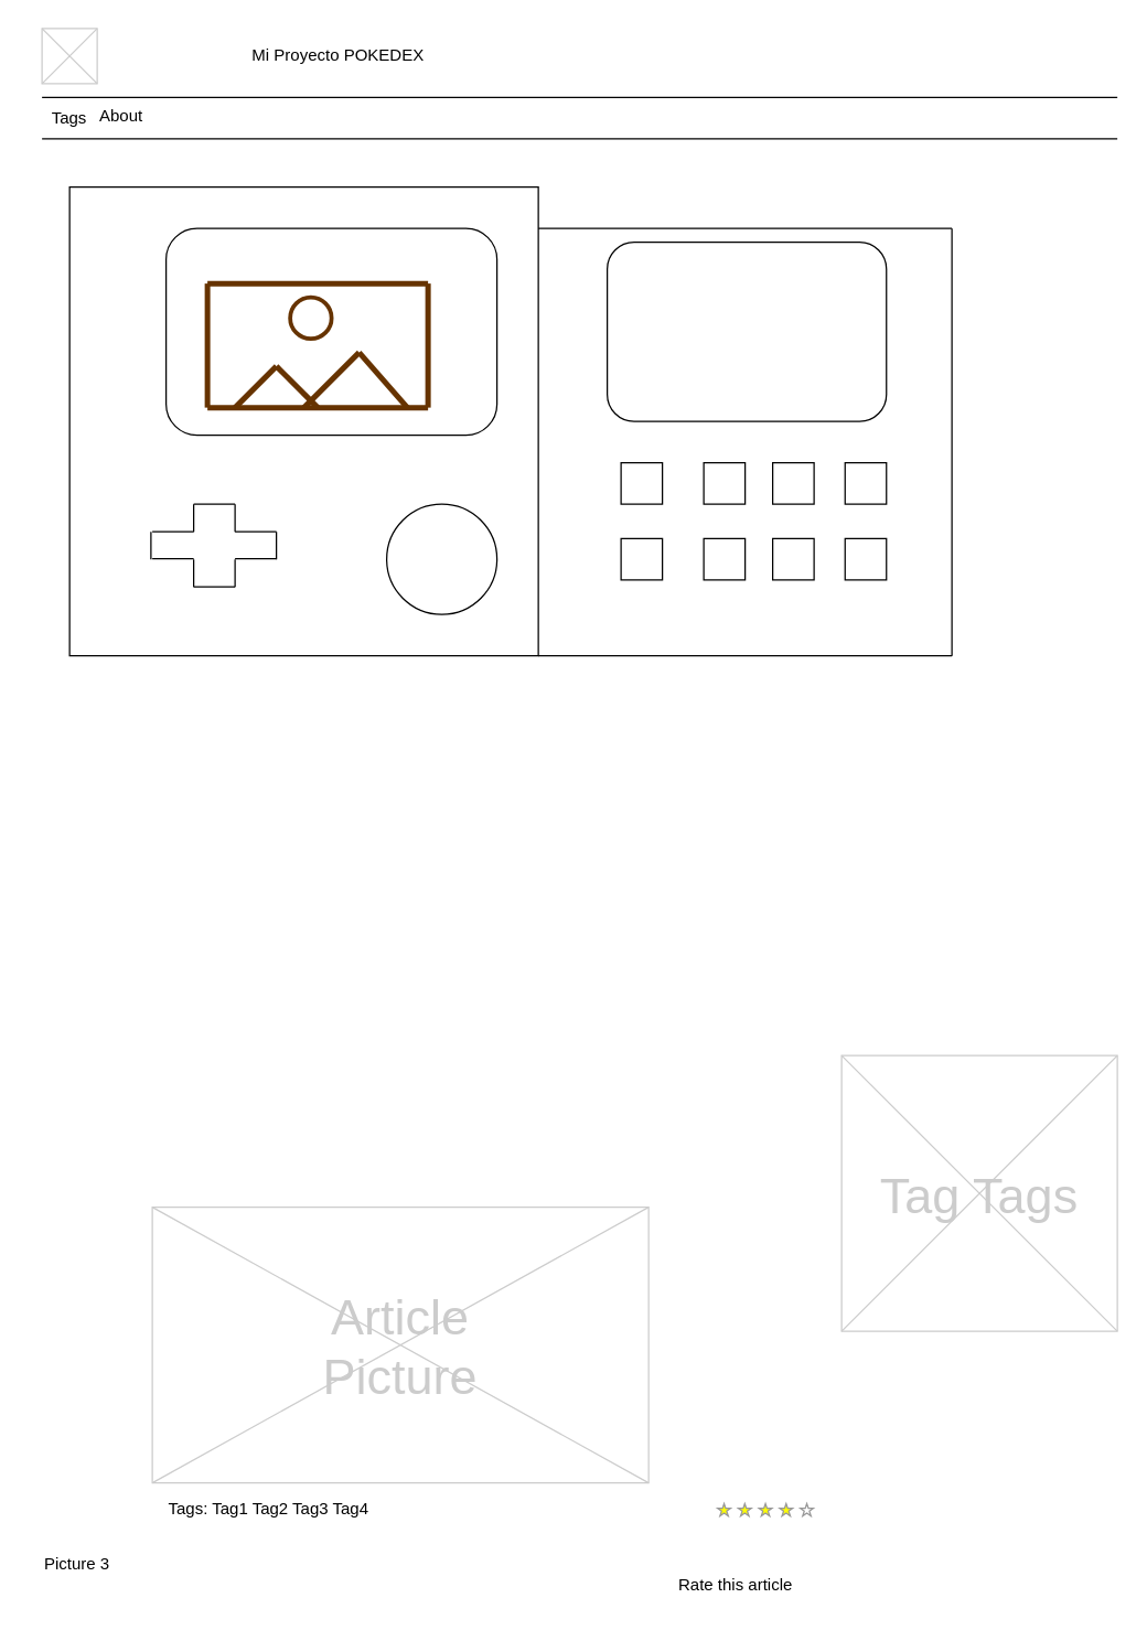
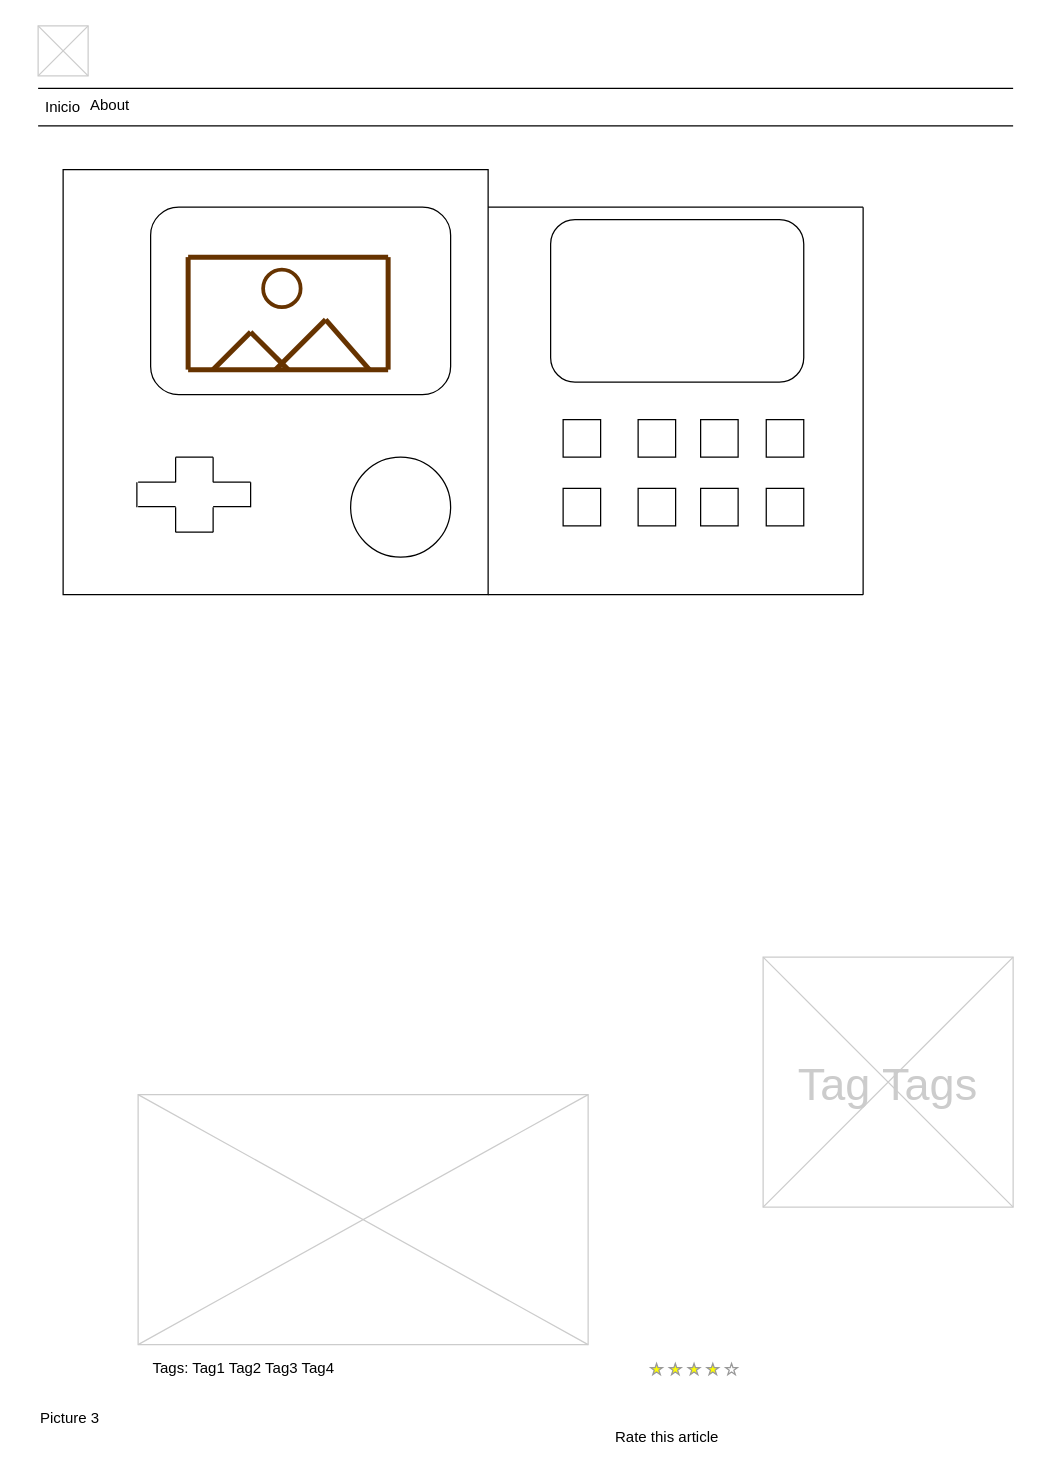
  <mxCell id="0" />
  <mxCell id="1" parent="0" />
  <mxCell id="2" value="" style="line;strokeWidth=1" parent="1" vertex="1"><mxGeometry x="30" y="65" width="780" height="10" as="geometry" /></mxCell>
  <mxCell id="3" value="" style="line;strokeWidth=1" parent="1" vertex="1"><mxGeometry x="30" y="95" width="780" height="10" as="geometry" /></mxCell>
  <mxCell id="4" value="About" style="text;spacingTop=-5;" parent="1" vertex="1"><mxGeometry x="70" y="75" width="30" height="20" as="geometry" /></mxCell>
  <mxCell id="5" value="" style="verticalLabelPosition=bottom;verticalAlign=top;strokeWidth=1;shape=mxgraph.mockup.graphics.iconGrid;strokeColor=#CCCCCC;gridSize=1,1;" parent="1" vertex="1"><mxGeometry x="30" y="20" width="40" height="40" as="geometry" /></mxCell>
  <mxCell id="6" value="" style="verticalLabelPosition=bottom;verticalAlign=top;strokeWidth=1;shape=mxgraph.mockup.graphics.iconGrid;strokeColor=#CCCCCC;gridSize=1,1;" parent="1" vertex="1"><mxGeometry x="110" y="875" width="360" height="200" as="geometry" /></mxCell>
- <mxCell id="7" value="Article&#10;Picture" style="text;spacingTop=-5;align=center;verticalAlign=middle;fontSize=36;fontColor=#CCCCCC" parent="1" vertex="1"><mxGeometry x="110" y="875" width="360" height="200" as="geometry" /></mxCell>
  <mxCell id="8" value="Picture 3" style="text;spacingTop=-5;" parent="1" vertex="1"><mxGeometry x="30" y="1125" width="30" height="20" as="geometry" /></mxCell>
  <mxCell id="9" value="" style="verticalLabelPosition=bottom;verticalAlign=top;strokeWidth=1;shape=mxgraph.mockup.misc.rating;strokeColor=#999999;fillColor=#ffff00;emptyFillColor=#ffffff;grade=4;ratingScale=5;ratingStyle=star;" parent="1" vertex="1"><mxGeometry x="520" y="1090" width="77.5" height="10" as="geometry" /></mxCell>
  <mxCell id="10" value="Rate this article" style="text;spacingTop=-5;" parent="1" vertex="1"><mxGeometry x="490" y="1140" width="30" height="20" as="geometry" /></mxCell>
  <mxCell id="11" value="Tags: Tag1 Tag2 Tag3 Tag4" style="text;spacingTop=-5;" parent="1" vertex="1"><mxGeometry x="120" y="1085" width="210" height="20" as="geometry" /></mxCell>
  <mxCell id="12" value="" style="verticalLabelPosition=bottom;verticalAlign=top;strokeWidth=1;shape=mxgraph.mockup.graphics.iconGrid;strokeColor=#CCCCCC;gridSize=1,1;" parent="1" vertex="1"><mxGeometry x="610" y="765" width="200" height="200" as="geometry" /></mxCell>
  <mxCell id="13" value="Tag Tags" style="text;spacingTop=-5;align=center;verticalAlign=middle;fontSize=36;fontColor=#CCCCCC" parent="1" vertex="1"><mxGeometry x="610" y="765" width="200" height="200" as="geometry" /></mxCell>
- <mxCell id="14" value="Tags" style="text;html=1;strokeColor=none;fillColor=none;align=center;verticalAlign=middle;whiteSpace=wrap;rounded=0;" vertex="1" parent="1"><mxGeometry x="20" y="70" width="60" height="30" as="geometry" /></mxCell>
- <mxCell id="15" value="Mi Proyecto POKEDEX" style="text;html=1;strokeColor=none;fillColor=none;align=center;verticalAlign=middle;whiteSpace=wrap;rounded=0;" vertex="1" parent="1"><mxGeometry x="100" y="25" width="290" height="30" as="geometry" /></mxCell>
+ <mxCell id="14" value="Inicio" style="text;html=1;strokeColor=none;fillColor=none;align=center;verticalAlign=middle;whiteSpace=wrap;rounded=0;" vertex="1" parent="1"><mxGeometry x="20" y="70" width="60" height="30" as="geometry" /></mxCell>
  <mxCell id="16" value="" style="rounded=0;whiteSpace=wrap;html=1;" vertex="1" parent="1"><mxGeometry x="50" y="135" width="340" height="340" as="geometry" /></mxCell>
  <mxCell id="17" value="" style="rounded=1;whiteSpace=wrap;html=1;" vertex="1" parent="1"><mxGeometry x="120" y="165" width="240" height="150" as="geometry" /></mxCell>
  <mxCell id="18" value="" style="ellipse;whiteSpace=wrap;html=1;aspect=fixed;" vertex="1" parent="1"><mxGeometry x="280" y="365" width="80" height="80" as="geometry" /></mxCell>
  <mxCell id="19" value="" style="endArrow=none;html=1;rounded=0;" edge="1" parent="1"><mxGeometry width="50" height="50" relative="1" as="geometry"><mxPoint x="170" y="365" as="sourcePoint" /><mxPoint x="140" y="365" as="targetPoint" /></mxGeometry></mxCell>
  <mxCell id="20" value="" style="endArrow=none;html=1;rounded=0;" edge="1" parent="1"><mxGeometry width="50" height="50" relative="1" as="geometry"><mxPoint x="170" y="385" as="sourcePoint" /><mxPoint x="170" y="365" as="targetPoint" /></mxGeometry></mxCell>
  <mxCell id="21" value="" style="endArrow=none;html=1;rounded=0;" edge="1" parent="1"><mxGeometry width="50" height="50" relative="1" as="geometry"><mxPoint x="140" y="385" as="sourcePoint" /><mxPoint x="140" y="365" as="targetPoint" /><Array as="points"><mxPoint x="140" y="375" /></Array></mxGeometry></mxCell>
  <mxCell id="22" value="" style="endArrow=none;html=1;rounded=0;" edge="1" parent="1"><mxGeometry width="50" height="50" relative="1" as="geometry"><mxPoint x="110" y="385" as="sourcePoint" /><mxPoint x="140" y="385" as="targetPoint" /></mxGeometry></mxCell>
  <mxCell id="23" value="" style="endArrow=none;html=1;rounded=0;" edge="1" parent="1"><mxGeometry width="50" height="50" relative="1" as="geometry"><mxPoint x="170" y="385" as="sourcePoint" /><mxPoint x="200" y="385" as="targetPoint" /></mxGeometry></mxCell>
  <mxCell id="24" value="" style="endArrow=none;html=1;rounded=0;" edge="1" parent="1"><mxGeometry width="50" height="50" relative="1" as="geometry"><mxPoint x="109" y="405" as="sourcePoint" /><mxPoint x="109" y="385" as="targetPoint" /></mxGeometry></mxCell>
  <mxCell id="25" value="" style="endArrow=none;html=1;rounded=0;" edge="1" parent="1"><mxGeometry width="50" height="50" relative="1" as="geometry"><mxPoint x="200" y="405" as="sourcePoint" /><mxPoint x="200" y="385" as="targetPoint" /></mxGeometry></mxCell>
  <mxCell id="26" value="" style="endArrow=none;html=1;rounded=0;" edge="1" parent="1"><mxGeometry width="50" height="50" relative="1" as="geometry"><mxPoint x="110" y="404.5" as="sourcePoint" /><mxPoint x="140" y="404.5" as="targetPoint" /></mxGeometry></mxCell>
  <mxCell id="27" value="" style="endArrow=none;html=1;rounded=0;" edge="1" parent="1"><mxGeometry width="50" height="50" relative="1" as="geometry"><mxPoint x="170" y="404.5" as="sourcePoint" /><mxPoint x="200" y="404.5" as="targetPoint" /></mxGeometry></mxCell>
  <mxCell id="28" value="" style="endArrow=none;html=1;rounded=0;" edge="1" parent="1"><mxGeometry width="50" height="50" relative="1" as="geometry"><mxPoint x="140" y="425" as="sourcePoint" /><mxPoint x="140" y="405" as="targetPoint" /><Array as="points"><mxPoint x="140" y="415" /></Array></mxGeometry></mxCell>
  <mxCell id="29" value="" style="endArrow=none;html=1;rounded=0;" edge="1" parent="1"><mxGeometry width="50" height="50" relative="1" as="geometry"><mxPoint x="170" y="425" as="sourcePoint" /><mxPoint x="170" y="405" as="targetPoint" /></mxGeometry></mxCell>
  <mxCell id="30" value="" style="endArrow=none;html=1;rounded=0;" edge="1" parent="1"><mxGeometry width="50" height="50" relative="1" as="geometry"><mxPoint x="170" y="425" as="sourcePoint" /><mxPoint x="140" y="425" as="targetPoint" /></mxGeometry></mxCell>
  <mxCell id="31" value="" style="endArrow=none;html=1;rounded=0;" edge="1" parent="1"><mxGeometry width="50" height="50" relative="1" as="geometry"><mxPoint x="390" y="165" as="sourcePoint" /><mxPoint x="690" y="165" as="targetPoint" /></mxGeometry></mxCell>
  <mxCell id="32" value="" style="endArrow=none;html=1;rounded=0;" edge="1" parent="1"><mxGeometry width="50" height="50" relative="1" as="geometry"><mxPoint x="390" y="475" as="sourcePoint" /><mxPoint x="690" y="475" as="targetPoint" /></mxGeometry></mxCell>
  <mxCell id="33" value="" style="endArrow=none;html=1;rounded=0;" edge="1" parent="1"><mxGeometry width="50" height="50" relative="1" as="geometry"><mxPoint x="690" y="475" as="sourcePoint" /><mxPoint x="690" y="165" as="targetPoint" /></mxGeometry></mxCell>
  <mxCell id="34" value="" style="rounded=1;whiteSpace=wrap;html=1;" vertex="1" parent="1"><mxGeometry x="440" y="175" width="202.5" height="130" as="geometry" /></mxCell>
  <mxCell id="35" value="" style="whiteSpace=wrap;html=1;aspect=fixed;" vertex="1" parent="1"><mxGeometry x="450" y="335" width="30" height="30" as="geometry" /></mxCell>
  <mxCell id="36" value="" style="whiteSpace=wrap;html=1;aspect=fixed;" vertex="1" parent="1"><mxGeometry x="510" y="335" width="30" height="30" as="geometry" /></mxCell>
  <mxCell id="37" value="" style="whiteSpace=wrap;html=1;aspect=fixed;" vertex="1" parent="1"><mxGeometry x="560" y="335" width="30" height="30" as="geometry" /></mxCell>
  <mxCell id="38" value="" style="whiteSpace=wrap;html=1;aspect=fixed;" vertex="1" parent="1"><mxGeometry x="612.5" y="335" width="30" height="30" as="geometry" /></mxCell>
  <mxCell id="39" value="" style="whiteSpace=wrap;html=1;aspect=fixed;" vertex="1" parent="1"><mxGeometry x="612.5" y="390" width="30" height="30" as="geometry" /></mxCell>
  <mxCell id="40" value="" style="whiteSpace=wrap;html=1;aspect=fixed;" vertex="1" parent="1"><mxGeometry x="560" y="390" width="30" height="30" as="geometry" /></mxCell>
  <mxCell id="41" value="" style="whiteSpace=wrap;html=1;aspect=fixed;" vertex="1" parent="1"><mxGeometry x="510" y="390" width="30" height="30" as="geometry" /></mxCell>
  <mxCell id="42" value="" style="whiteSpace=wrap;html=1;aspect=fixed;" vertex="1" parent="1"><mxGeometry x="450" y="390" width="30" height="30" as="geometry" /></mxCell>
  <mxCell id="43" value="" style="endArrow=none;html=1;rounded=0;fillColor=#a0522d;strokeColor=#663300;strokeWidth=4;" edge="1" parent="1"><mxGeometry width="50" height="50" relative="1" as="geometry"><mxPoint x="150" y="295" as="sourcePoint" /><mxPoint x="150" y="205" as="targetPoint" /><Array as="points"><mxPoint x="150" y="245" /></Array></mxGeometry></mxCell>
  <mxCell id="44" value="" style="endArrow=none;html=1;rounded=0;fillColor=#a0522d;strokeColor=#663300;strokeWidth=4;" edge="1" parent="1"><mxGeometry width="50" height="50" relative="1" as="geometry"><mxPoint x="310" y="295" as="sourcePoint" /><mxPoint x="310" y="205" as="targetPoint" /><Array as="points"><mxPoint x="310" y="245" /><mxPoint x="310" y="225" /></Array></mxGeometry></mxCell>
  <mxCell id="45" value="" style="endArrow=none;html=1;rounded=0;strokeColor=#663300;strokeWidth=4;" edge="1" parent="1"><mxGeometry width="50" height="50" relative="1" as="geometry"><mxPoint x="150" y="205" as="sourcePoint" /><mxPoint x="310" y="205" as="targetPoint" /></mxGeometry></mxCell>
  <mxCell id="46" value="" style="endArrow=none;html=1;rounded=0;strokeColor=#663300;strokeWidth=4;" edge="1" parent="1"><mxGeometry width="50" height="50" relative="1" as="geometry"><mxPoint x="150" y="295" as="sourcePoint" /><mxPoint x="310" y="295" as="targetPoint" /></mxGeometry></mxCell>
  <mxCell id="47" value="" style="ellipse;whiteSpace=wrap;html=1;aspect=fixed;strokeColor=#663300;strokeWidth=3;" vertex="1" parent="1"><mxGeometry x="210" y="215" width="30" height="30" as="geometry" /></mxCell>
  <mxCell id="48" value="" style="endArrow=none;html=1;rounded=0;strokeColor=#663300;strokeWidth=4;" edge="1" parent="1"><mxGeometry width="50" height="50" relative="1" as="geometry"><mxPoint x="170" y="295" as="sourcePoint" /><mxPoint x="200" y="265" as="targetPoint" /></mxGeometry></mxCell>
  <mxCell id="49" value="" style="endArrow=none;html=1;rounded=0;strokeColor=#663300;strokeWidth=4;" edge="1" parent="1"><mxGeometry width="50" height="50" relative="1" as="geometry"><mxPoint x="200" y="265" as="sourcePoint" /><mxPoint x="230" y="295" as="targetPoint" /></mxGeometry></mxCell>
  <mxCell id="50" value="" style="endArrow=none;html=1;rounded=0;strokeColor=#663300;strokeWidth=4;" edge="1" parent="1"><mxGeometry width="50" height="50" relative="1" as="geometry"><mxPoint x="220" y="295" as="sourcePoint" /><mxPoint x="260" y="255" as="targetPoint" /></mxGeometry></mxCell>
  <mxCell id="51" value="" style="endArrow=none;html=1;rounded=0;strokeColor=#663300;strokeWidth=4;" edge="1" parent="1"><mxGeometry width="50" height="50" relative="1" as="geometry"><mxPoint x="260" y="255" as="sourcePoint" /><mxPoint x="295" y="295" as="targetPoint" /><Array as="points" /></mxGeometry></mxCell>
